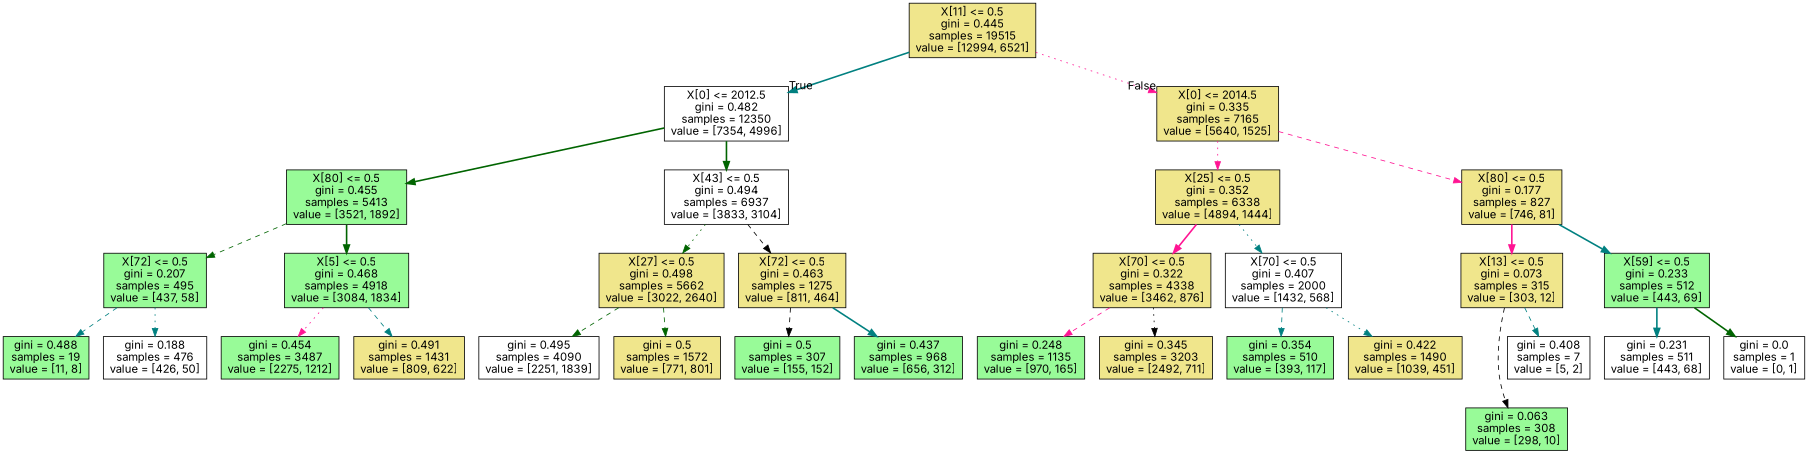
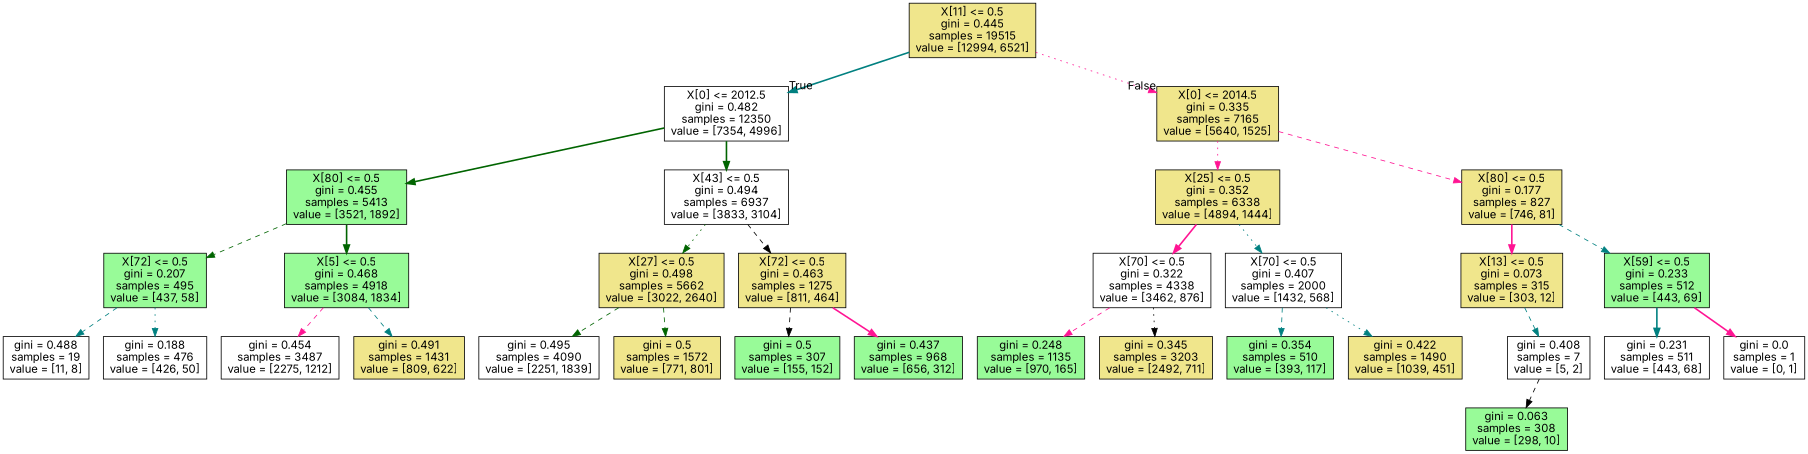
  digraph {
    fontname=Inter
    node [fillcolor=khaki fontname=Inter shape=box style=filled]
    edge [color=teal fontname=Inter style=dashed]
    n1 [label="X[11] <= 0.5\ngini = 0.445\nsamples = 19515\nvalue = [12994, 6521]"]
    n2 [fillcolor=white label="X[0] <= 2012.5\ngini = 0.482\nsamples = 12350\nvalue = [7354, 4996]"]
    n3 [label="X[0] <= 2014.5\ngini = 0.335\nsamples = 7165\nvalue = [5640, 1525]"]
    n4 [fillcolor=palegreen label="X[80] <= 0.5\ngini = 0.455\nsamples = 5413\nvalue = [3521, 1892]"]
    n5 [fillcolor=white label="X[43] <= 0.5\ngini = 0.494\nsamples = 6937\nvalue = [3833, 3104]"]
    n6 [label="X[25] <= 0.5\ngini = 0.352\nsamples = 6338\nvalue = [4894, 1444]"]
    n7 [label="X[80] <= 0.5\ngini = 0.177\nsamples = 827\nvalue = [746, 81]"]
    n8 [fillcolor=palegreen label="X[72] <= 0.5\ngini = 0.207\nsamples = 495\nvalue = [437, 58]"]
    n9 [fillcolor=palegreen label="X[5] <= 0.5\ngini = 0.468\nsamples = 4918\nvalue = [3084, 1834]"]
    n10 [label="X[27] <= 0.5\ngini = 0.498\nsamples = 5662\nvalue = [3022, 2640]"]
    n11 [label="X[72] <= 0.5\ngini = 0.463\nsamples = 1275\nvalue = [811, 464]"]
-   n12 [fillcolor=palegreen label="gini = 0.488\nsamples = 19\nvalue = [11, 8]"]
+   n12 [fillcolor=white label="gini = 0.488\nsamples = 19\nvalue = [11, 8]"]
    n13 [fillcolor=white label="gini = 0.188\nsamples = 476\nvalue = [426, 50]"]
-   n14 [fillcolor=palegreen label="gini = 0.454\nsamples = 3487\nvalue = [2275, 1212]"]
+   n14 [fillcolor=white label="gini = 0.454\nsamples = 3487\nvalue = [2275, 1212]"]
    n15 [label="gini = 0.491\nsamples = 1431\nvalue = [809, 622]"]
    n16 [fillcolor=white label="gini = 0.495\nsamples = 4090\nvalue = [2251, 1839]"]
    n17 [label="gini = 0.5\nsamples = 1572\nvalue = [771, 801]"]
    n18 [fillcolor=palegreen label="gini = 0.5\nsamples = 307\nvalue = [155, 152]"]
    n19 [fillcolor=palegreen label="gini = 0.437\nsamples = 968\nvalue = [656, 312]"]
-   n20 [label="X[70] <= 0.5\ngini = 0.322\nsamples = 4338\nvalue = [3462, 876]"]
+   n20 [fillcolor=white label="X[70] <= 0.5\ngini = 0.322\nsamples = 4338\nvalue = [3462, 876]"]
    n21 [fillcolor=white label="X[70] <= 0.5\ngini = 0.407\nsamples = 2000\nvalue = [1432, 568]"]
    n22 [label="X[13] <= 0.5\ngini = 0.073\nsamples = 315\nvalue = [303, 12]"]
    n23 [fillcolor=palegreen label="X[59] <= 0.5\ngini = 0.233\nsamples = 512\nvalue = [443, 69]"]
    n24 [fillcolor=palegreen label="gini = 0.248\nsamples = 1135\nvalue = [970, 165]"]
    n25 [label="gini = 0.345\nsamples = 3203\nvalue = [2492, 711]"]
    n26 [fillcolor=palegreen label="gini = 0.354\nsamples = 510\nvalue = [393, 117]"]
    n27 [label="gini = 0.422\nsamples = 1490\nvalue = [1039, 451]"]
    n28 [fillcolor=palegreen label="gini = 0.063\nsamples = 308\nvalue = [298, 10]"]
    n29 [fillcolor=white label="gini = 0.408\nsamples = 7\nvalue = [5, 2]"]
    n30 [fillcolor=white label="gini = 0.231\nsamples = 511\nvalue = [443, 68]"]
    n31 [fillcolor=white label="gini = 0.0\nsamples = 1\nvalue = [0, 1]"]
    n1 -> n2 [headlabel=True labelangle=45 labeldistance=2.5 style=bold]
    n1 -> n3 [color=deeppink headlabel=False labelangle=-45 labeldistance=2.5 style=dotted]
    n2 -> n4 [color=darkgreen style=bold]
    n2 -> n5 [color=darkgreen style=bold]
    n3 -> n6 [color=deeppink style=dotted]
    n3 -> n7 [color=deeppink]
    n4 -> n8 [color=darkgreen]
    n4 -> n9 [color=darkgreen style=bold]
    n5 -> n10 [color=darkgreen style=dotted]
    n5 -> n11 [color=black]
    n6 -> n20 [color=deeppink style=bold]
    n6 -> n21 [style=dotted]
    n7 -> n22 [color=deeppink style=bold]
-   n7 -> n23 [style=bold]
+   n7 -> n23
    n8 -> n12
    n8 -> n13 [style=dotted]
-   n9 -> n14 [color=deeppink style=dotted]
+   n9 -> n14 [color=deeppink]
    n9 -> n15
    n10 -> n16 [color=darkgreen]
    n10 -> n17 [color=darkgreen]
    n11 -> n18 [color=black]
-   n11 -> n19 [style=bold]
+   n11 -> n19 [color=deeppink style=bold]
    n20 -> n24 [color=deeppink]
    n20 -> n25 [color=black style=dotted]
    n21 -> n26
    n21 -> n27 [style=dotted]
-   n22 -> n28 [color=black]
+   n29 -> n28 [color=black]
    n22 -> n29
    n23 -> n30 [style=bold]
-   n23 -> n31 [color=darkgreen style=bold]
+   n23 -> n31 [color=deeppink style=bold]
  }
